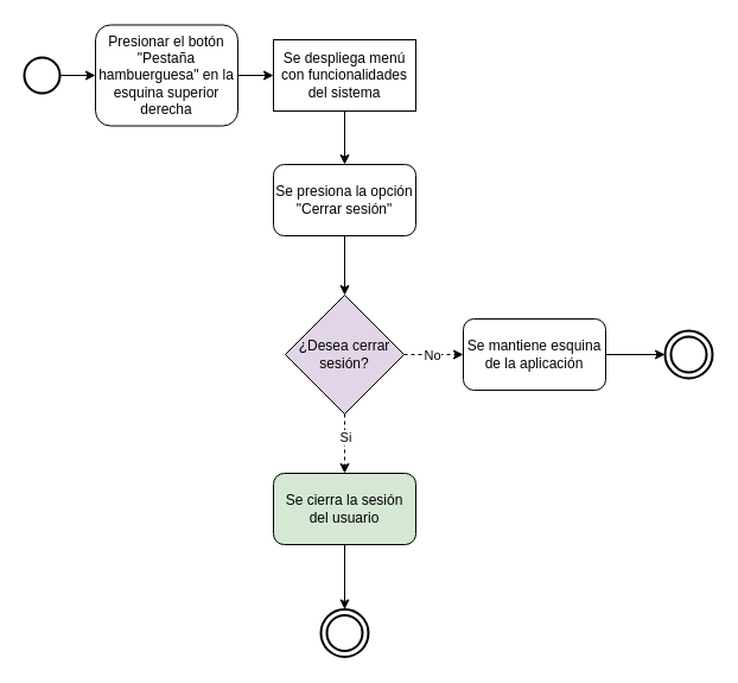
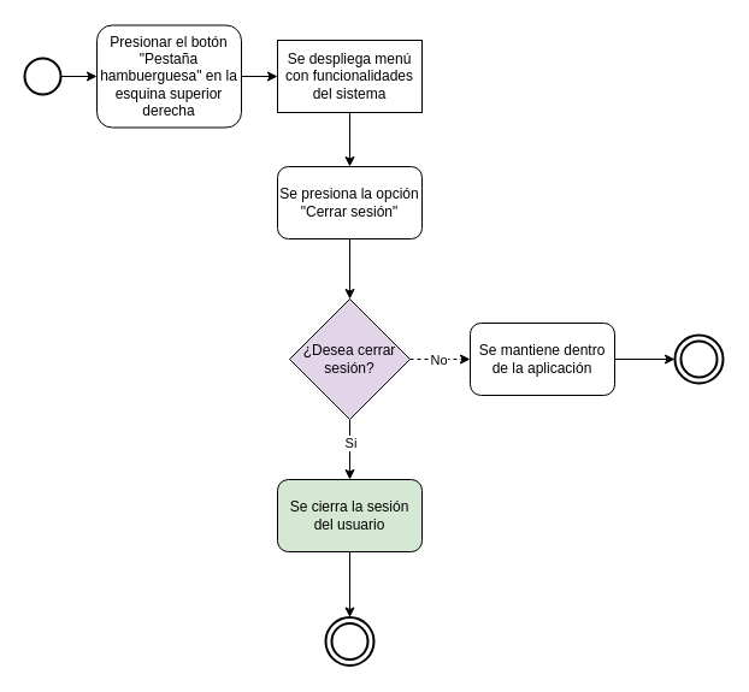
  <mxCell id="0" />
  <mxCell id="1" parent="0" />
  <mxCell id="2" value="" style="strokeWidth=2;html=1;shape=mxgraph.flowchart.start_2;whiteSpace=wrap;" vertex="1" parent="1"><mxGeometry x="20" y="48" width="30" height="30" as="geometry" /></mxCell>
  <mxCell id="3" value="Presionar el botón &quot;Pestaña hambuerguesa&quot; en la esquina superior derecha" style="rounded=1;whiteSpace=wrap;html=1;" vertex="1" parent="1"><mxGeometry x="80" y="20.5" width="120" height="85" as="geometry" /></mxCell>
  <mxCell id="4" value="" style="endArrow=classic;html=1;rounded=0;exitX=1;exitY=0.5;exitDx=0;exitDy=0;exitPerimeter=0;entryX=0;entryY=0.5;entryDx=0;entryDy=0;" edge="1" parent="1" source="2" target="3"><mxGeometry width="50" height="50" relative="1" as="geometry"><mxPoint x="170" y="353" as="sourcePoint" /><mxPoint x="220" y="303" as="targetPoint" /></mxGeometry></mxCell>
  <mxCell id="5" value="" style="endArrow=classic;html=1;rounded=0;exitX=1;exitY=0.5;exitDx=0;exitDy=0;entryX=0;entryY=0.5;entryDx=0;entryDy=0;" edge="1" parent="1" source="3" target="6"><mxGeometry width="50" height="50" relative="1" as="geometry"><mxPoint x="70" y="88" as="sourcePoint" /><mxPoint x="120" y="88" as="targetPoint" /></mxGeometry></mxCell>
  <mxCell id="6" value="Se despliega menú con funcionalidades del sistema" style="whiteSpace=wrap;html=1;rounded=0;" vertex="1" parent="1"><mxGeometry x="230" y="33" width="120" height="60" as="geometry" /></mxCell>
  <mxCell id="7" value="" style="endArrow=classic;html=1;rounded=0;entryX=0.5;entryY=0;entryDx=0;entryDy=0;exitX=0.5;exitY=1;exitDx=0;exitDy=0;" edge="1" parent="1" source="6" target="9"><mxGeometry width="50" height="50" relative="1" as="geometry"><mxPoint x="250" y="98" as="sourcePoint" /><mxPoint x="290" y="118" as="targetPoint" /></mxGeometry></mxCell>
  <mxCell id="8" style="edgeStyle=orthogonalEdgeStyle;rounded=0;orthogonalLoop=1;jettySize=auto;html=1;entryX=0.5;entryY=0;entryDx=0;entryDy=0;" edge="1" parent="1" source="9" target="14"><mxGeometry relative="1" as="geometry"><mxPoint x="290" y="238" as="targetPoint" /></mxGeometry></mxCell>
  <mxCell id="9" value="Se presiona la opción &quot;Cerrar sesión&quot;" style="rounded=1;whiteSpace=wrap;html=1;" vertex="1" parent="1"><mxGeometry x="230" y="138" width="120" height="60" as="geometry" /></mxCell>
  <mxCell id="10" style="edgeStyle=orthogonalEdgeStyle;rounded=0;orthogonalLoop=1;jettySize=auto;html=1;entryX=0;entryY=0.5;entryDx=0;entryDy=0;dashed=1;" edge="1" parent="1" source="14" target="16"><mxGeometry relative="1" as="geometry" /></mxCell>
  <mxCell id="11" value="No" style="edgeLabel;html=1;align=center;verticalAlign=middle;resizable=0;points=[];" vertex="1" connectable="0" parent="10"><mxGeometry x="-0.08" relative="1" as="geometry"><mxPoint as="offset" /></mxGeometry></mxCell>
- <mxCell id="12" style="edgeStyle=orthogonalEdgeStyle;rounded=0;orthogonalLoop=1;jettySize=auto;html=1;entryX=0.5;entryY=0;entryDx=0;entryDy=0;dashed=1;" edge="1" parent="1" source="14" target="18"><mxGeometry relative="1" as="geometry" /></mxCell>
+ <mxCell id="12" style="edgeStyle=orthogonalEdgeStyle;rounded=0;orthogonalLoop=1;jettySize=auto;html=1;entryX=0.5;entryY=0;entryDx=0;entryDy=0;" edge="1" parent="1" source="14" target="18"><mxGeometry relative="1" as="geometry" /></mxCell>
  <mxCell id="13" value="Si" style="edgeLabel;html=1;align=center;verticalAlign=middle;resizable=0;points=[];" vertex="1" connectable="0" parent="12"><mxGeometry x="-0.24" relative="1" as="geometry"><mxPoint as="offset" /></mxGeometry></mxCell>
  <mxCell id="14" value="¿Desea cerrar sesión?" style="rhombus;whiteSpace=wrap;html=1;fillColor=#e1d5e7;" vertex="1" parent="1"><mxGeometry x="240" y="248" width="100" height="100" as="geometry" /></mxCell>
  <mxCell id="15" style="edgeStyle=orthogonalEdgeStyle;rounded=0;orthogonalLoop=1;jettySize=auto;html=1;entryX=0;entryY=0.5;entryDx=0;entryDy=0;" edge="1" parent="1" source="16" target="19"><mxGeometry relative="1" as="geometry" /></mxCell>
- <mxCell id="16" value="Se mantiene esquina de la aplicación" style="rounded=1;whiteSpace=wrap;html=1;" vertex="1" parent="1"><mxGeometry x="390" y="268" width="120" height="60" as="geometry" /></mxCell>
+ <mxCell id="16" value="Se mantiene dentro de la aplicación" style="rounded=1;whiteSpace=wrap;html=1;" vertex="1" parent="1"><mxGeometry x="390" y="268" width="120" height="60" as="geometry" /></mxCell>
  <mxCell id="17" style="edgeStyle=orthogonalEdgeStyle;rounded=0;orthogonalLoop=1;jettySize=auto;html=1;entryX=0.5;entryY=0;entryDx=0;entryDy=0;" edge="1" parent="1" source="18" target="20"><mxGeometry relative="1" as="geometry" /></mxCell>
  <mxCell id="18" value="Se cierra la sesión del usuario" style="rounded=1;whiteSpace=wrap;html=1;fillColor=#d5e8d4;" vertex="1" parent="1"><mxGeometry x="230" y="398" width="120" height="60" as="geometry" /></mxCell>
  <mxCell id="19" value="" style="ellipse;shape=doubleEllipse;whiteSpace=wrap;html=1;aspect=fixed;perimeterSpacing=0;strokeWidth=2;" vertex="1" parent="1"><mxGeometry x="560" y="278" width="40" height="40" as="geometry" /></mxCell>
  <mxCell id="20" value="" style="ellipse;shape=doubleEllipse;whiteSpace=wrap;html=1;aspect=fixed;perimeterSpacing=0;strokeWidth=2;" vertex="1" parent="1"><mxGeometry x="270" y="512.5" width="40" height="40" as="geometry" /></mxCell>
